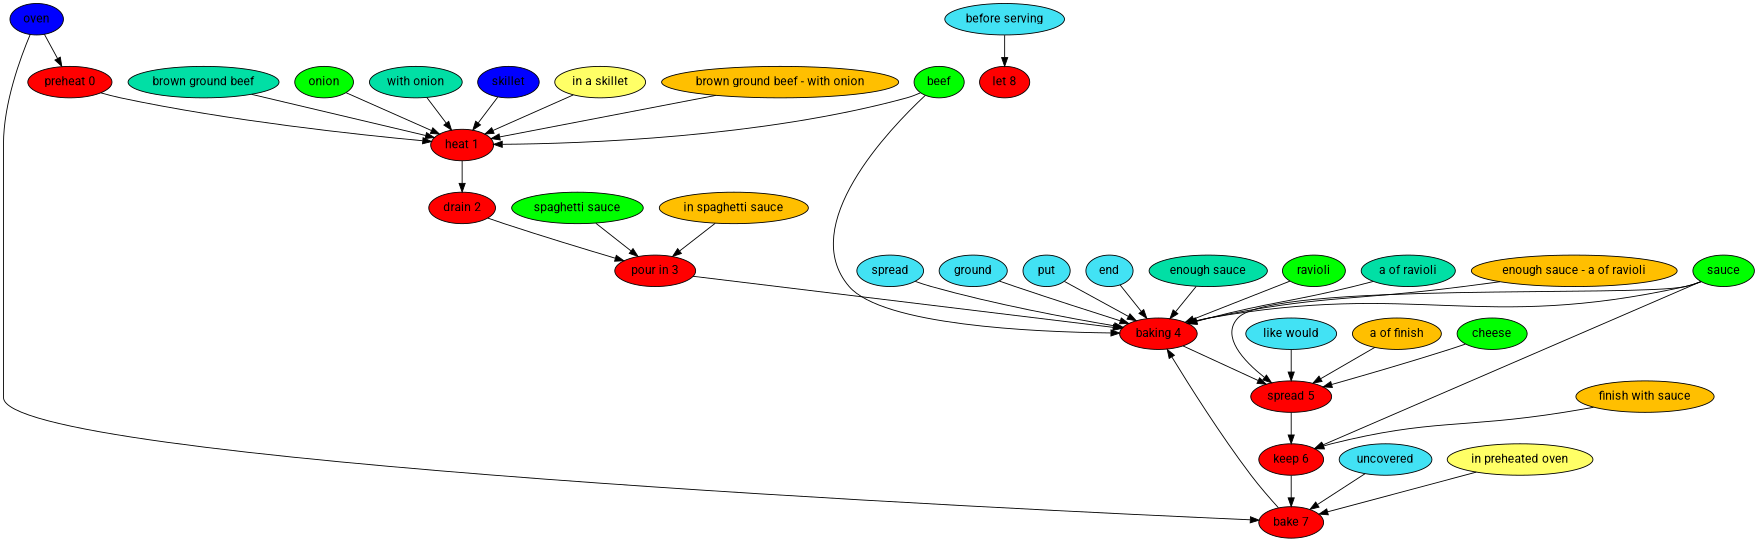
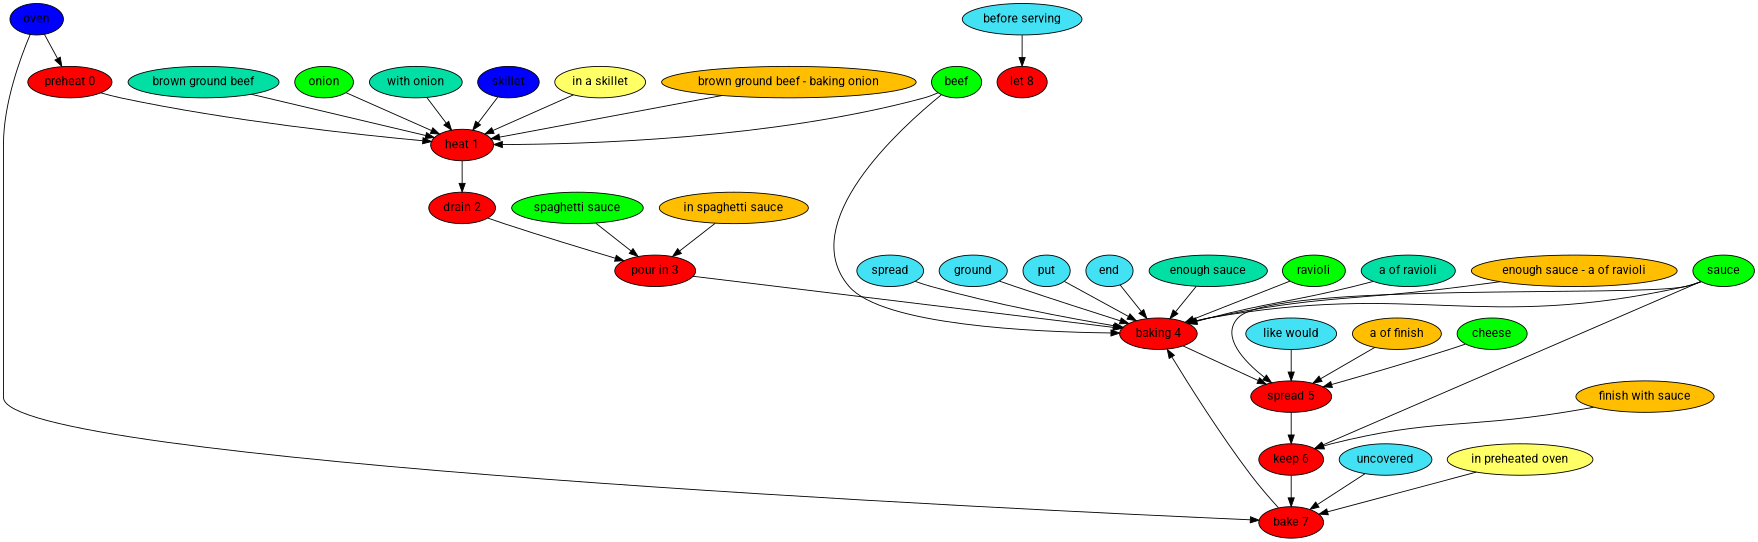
  digraph {
    fontname=Roboto
    node [fillcolor=red fontname=Roboto style=filled]
    edge [fontname=Roboto]
    "preheat 0"
    "heat 1"
    "drain 2"
    oven [fillcolor="#0000ff"]
    "bake 7"
    "baking 4"
    "pour in 3"
    beef [fillcolor=green]
    "spread 5"
    "brown ground beef" [fillcolor="#01DFA5"]
    onion [fillcolor=green]
    "with onion" [fillcolor="#01DFA5"]
    skillet [fillcolor="#0000ff"]
    "in a skillet" [fillcolor="#ffff66"]
-   "brown ground beef - with onion" [fillcolor="#FFBF00"]
+   "brown ground beef - with onion" [fillcolor="#FFBF00" label="brown ground beef - baking onion"]
    "spaghetti sauce" [fillcolor=green]
    "in spaghetti sauce" [fillcolor="#FFBF00"]
    "keep 6"
    spread [fillcolor="#42e2f4"]
    n20 [fillcolor="#42e2f4" label=ground]
    put [fillcolor="#42e2f4"]
    end [fillcolor="#42e2f4"]
    sauce [fillcolor=green]
    "enough sauce" [fillcolor="#01DFA5"]
    ravioli [fillcolor=green]
    "a of ravioli" [fillcolor="#01DFA5"]
    "enough sauce - a of ravioli" [fillcolor="#FFBF00"]
    "like would" [fillcolor="#42e2f4"]
    n29 [fillcolor="#FFBF00" label="a of finish"]
    cheese [fillcolor=green]
    "finish with sauce" [fillcolor="#FFBF00"]
    uncovered [fillcolor="#42e2f4"]
    "in preheated oven" [fillcolor="#ffff66"]
    "before serving" [fillcolor="#42e2f4"]
    "let 8"
    "preheat 0" -> "heat 1"
    "heat 1" -> "drain 2"
    "drain 2" -> "pour in 3"
    oven -> "preheat 0"
    oven -> "bake 7"
    "bake 7" -> "baking 4"
    "baking 4" -> "spread 5"
    "pour in 3" -> "baking 4"
    beef -> "heat 1"
    beef -> "baking 4"
    "spread 5" -> "keep 6"
    "brown ground beef" -> "heat 1"
    onion -> "heat 1"
    "with onion" -> "heat 1"
    skillet -> "heat 1"
    "in a skillet" -> "heat 1"
    "brown ground beef - with onion" -> "heat 1"
    "spaghetti sauce" -> "pour in 3"
    "in spaghetti sauce" -> "pour in 3"
    "keep 6" -> "bake 7"
    spread -> "baking 4"
    n20 -> "baking 4"
    put -> "baking 4"
    end -> "baking 4"
    sauce -> "baking 4"
    sauce -> "spread 5"
    sauce -> "keep 6"
    "enough sauce" -> "baking 4"
    ravioli -> "baking 4"
    "a of ravioli" -> "baking 4"
    "enough sauce - a of ravioli" -> "baking 4"
    "like would" -> "spread 5"
    n29 -> "spread 5"
    cheese -> "spread 5"
    "finish with sauce" -> "keep 6"
    uncovered -> "bake 7"
    "in preheated oven" -> "bake 7"
    "before serving" -> "let 8"
  }
